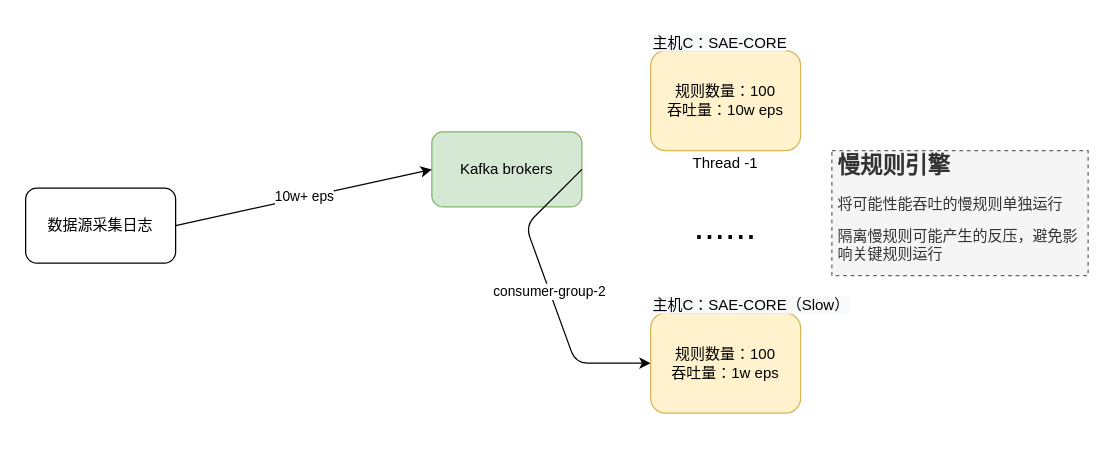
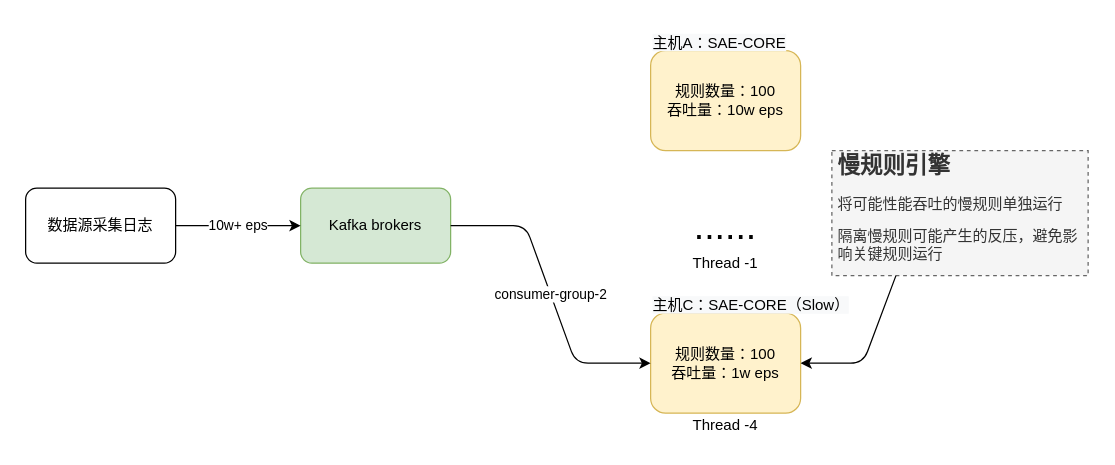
  <mxCell id="0" />
  <mxCell id="1" parent="0" />
- <mxCell id="2" value="Kafka brokers" style="rounded=1;whiteSpace=wrap;html=1;fillColor=#d5e8d4;strokeColor=#82b366;" vertex="1" parent="1"><mxGeometry x="345" y="105" width="120" height="60" as="geometry" /></mxCell>
+ <mxCell id="2" value="Kafka brokers" style="rounded=1;whiteSpace=wrap;html=1;fillColor=#d5e8d4;strokeColor=#82b366;" vertex="1" parent="1"><mxGeometry x="240" y="150" width="120" height="60" as="geometry" /></mxCell>
  <mxCell id="3" value="规则数量：100&lt;br&gt;吞吐量：10w eps" style="rounded=1;whiteSpace=wrap;html=1;fillColor=#fff2cc;strokeColor=#d6b656;" vertex="1" parent="1"><mxGeometry x="520" y="40" width="120" height="80" as="geometry" /></mxCell>
  <mxCell id="4" value="数据源采集日志" style="rounded=1;whiteSpace=wrap;html=1;dashed=0;" vertex="1" parent="1"><mxGeometry x="20" y="150" width="120" height="60" as="geometry" /></mxCell>
  <mxCell id="5" value="10w+ eps" style="endArrow=classic;html=1;exitX=1;exitY=0.5;exitDx=0;exitDy=0;entryX=0;entryY=0.5;entryDx=0;entryDy=0;" edge="1" parent="1" source="4" target="2"><mxGeometry relative="1" as="geometry"><mxPoint x="400" y="200" as="sourcePoint" /><mxPoint x="475" y="200" as="targetPoint" /><Array as="points" /></mxGeometry></mxCell>
- <mxCell id="6" value="&lt;span style=&quot;color: rgb(0 , 0 , 0) ; font-family: &amp;#34;helvetica&amp;#34; ; font-size: 12px ; font-style: normal ; font-weight: 400 ; letter-spacing: normal ; text-align: center ; text-indent: 0px ; text-transform: none ; word-spacing: 0px ; background-color: rgb(248 , 249 , 250) ; display: inline ; float: none&quot;&gt;主机C：SAE-CORE&lt;/span&gt;" style="text;whiteSpace=wrap;html=1;" vertex="1" parent="1"><mxGeometry x="520" y="20" width="145" height="30" as="geometry" /></mxCell>
+ <mxCell id="6" value="&lt;span style=&quot;color: rgb(0 , 0 , 0) ; font-family: &amp;#34;helvetica&amp;#34; ; font-size: 12px ; font-style: normal ; font-weight: 400 ; letter-spacing: normal ; text-align: center ; text-indent: 0px ; text-transform: none ; word-spacing: 0px ; background-color: rgb(248 , 249 , 250) ; display: inline ; float: none&quot;&gt;主机A：SAE-CORE&lt;/span&gt;" style="text;whiteSpace=wrap;html=1;" vertex="1" parent="1"><mxGeometry x="520" y="20" width="145" height="30" as="geometry" /></mxCell>
  <mxCell id="7" value="规则数量：100&lt;br&gt;吞吐量：1w eps" style="rounded=1;whiteSpace=wrap;html=1;fillColor=#fff2cc;strokeColor=#d6b656;" vertex="1" parent="1"><mxGeometry x="520" y="250" width="120" height="80" as="geometry" /></mxCell>
  <mxCell id="8" value="&lt;span style=&quot;font-size: 30px&quot;&gt;......&lt;/span&gt;" style="text;html=1;align=center;verticalAlign=middle;whiteSpace=wrap;rounded=0;" vertex="1" parent="1"><mxGeometry x="515" y="170" width="130" height="20" as="geometry" /></mxCell>
  <mxCell id="9" value="consumer-group-2" style="endArrow=classic;html=1;exitX=1;exitY=0.5;exitDx=0;exitDy=0;entryX=0;entryY=0.5;entryDx=0;entryDy=0;" edge="1" parent="1" source="2" target="7"><mxGeometry relative="1" as="geometry"><mxPoint x="410" y="180" as="sourcePoint" /><mxPoint x="530" y="70" as="targetPoint" /><Array as="points"><mxPoint x="420" y="180" /><mxPoint x="460" y="290" /></Array></mxGeometry></mxCell>
- <mxCell id="10" value="Thread -1" style="text;html=1;strokeColor=none;fillColor=none;align=center;verticalAlign=middle;whiteSpace=wrap;rounded=0;" vertex="1" parent="1"><mxGeometry x="535" y="120" width="90" height="20" as="geometry" /></mxCell>
+ <mxCell id="10" value="Thread -1" style="text;html=1;strokeColor=none;fillColor=none;align=center;verticalAlign=middle;whiteSpace=wrap;rounded=0;" vertex="1" parent="1"><mxGeometry x="535" y="200" width="90" height="20" as="geometry" /></mxCell>
+ <mxCell id="11" value="Thread -4" style="text;html=1;strokeColor=none;fillColor=none;align=center;verticalAlign=middle;whiteSpace=wrap;rounded=0;" vertex="1" parent="1"><mxGeometry x="535" y="330" width="90" height="20" as="geometry" /></mxCell>
  <mxCell id="12" value="&lt;span style=&quot;color: rgb(0 , 0 , 0) ; font-family: &amp;#34;helvetica&amp;#34; ; font-size: 12px ; font-style: normal ; font-weight: 400 ; letter-spacing: normal ; text-align: center ; text-indent: 0px ; text-transform: none ; word-spacing: 0px ; background-color: rgb(248 , 249 , 250) ; display: inline ; float: none&quot;&gt;主机C：SAE-CORE（Slow）&lt;/span&gt;" style="text;whiteSpace=wrap;html=1;" vertex="1" parent="1"><mxGeometry x="520" y="230" width="170" height="30" as="geometry" /></mxCell>
  <mxCell id="13" value="&lt;h1 style=&quot;font-size: 18px&quot;&gt;慢规则引擎&lt;/h1&gt;&lt;p&gt;&lt;font style=&quot;font-size: 12px&quot;&gt;将可能性能吞吐的慢规则单独运行&lt;/font&gt;&lt;/p&gt;&lt;p&gt;隔离慢规则可能产生的反压，避免影响关键规则运行&lt;/p&gt;" style="text;html=1;strokeColor=#666666;fillColor=#f5f5f5;spacing=5;spacingTop=-20;whiteSpace=wrap;overflow=hidden;rounded=0;dashed=1;fontColor=#333333;" vertex="1" parent="1"><mxGeometry x="665" y="120" width="205" height="100" as="geometry" /></mxCell>
+ <mxCell id="14" value="" style="endArrow=classic;html=1;exitX=0.25;exitY=1;exitDx=0;exitDy=0;entryX=1;entryY=0.5;entryDx=0;entryDy=0;" edge="1" parent="1" source="13" target="7"><mxGeometry width="50" height="50" relative="1" as="geometry"><mxPoint x="412.5" y="70" as="sourcePoint" /><mxPoint x="460" y="165" as="targetPoint" /><Array as="points"><mxPoint x="690" y="290" /></Array></mxGeometry></mxCell>
